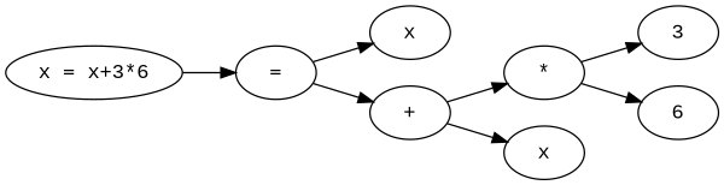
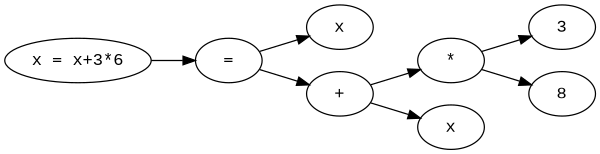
  digraph {
    rankdir=LR
    fontname="Liberation Mono"
    node [fontname="Liberation Mono"]
    edge [fontname="Liberation Mono"]
    n1 [label="x = x+3*6"]
    n2 [label="="]
    n3 [label=x]
    n4 [label="+"]
    n5 [label="*"]
    n6 [label=x]
    n7 [label=3]
-   n8 [label=6]
+   n8 [label=8]
    n1 -> n2
    n2 -> n3
    n2 -> n4
    n4 -> n5
    n4 -> n6
    n5 -> n7
    n5 -> n8
  }
